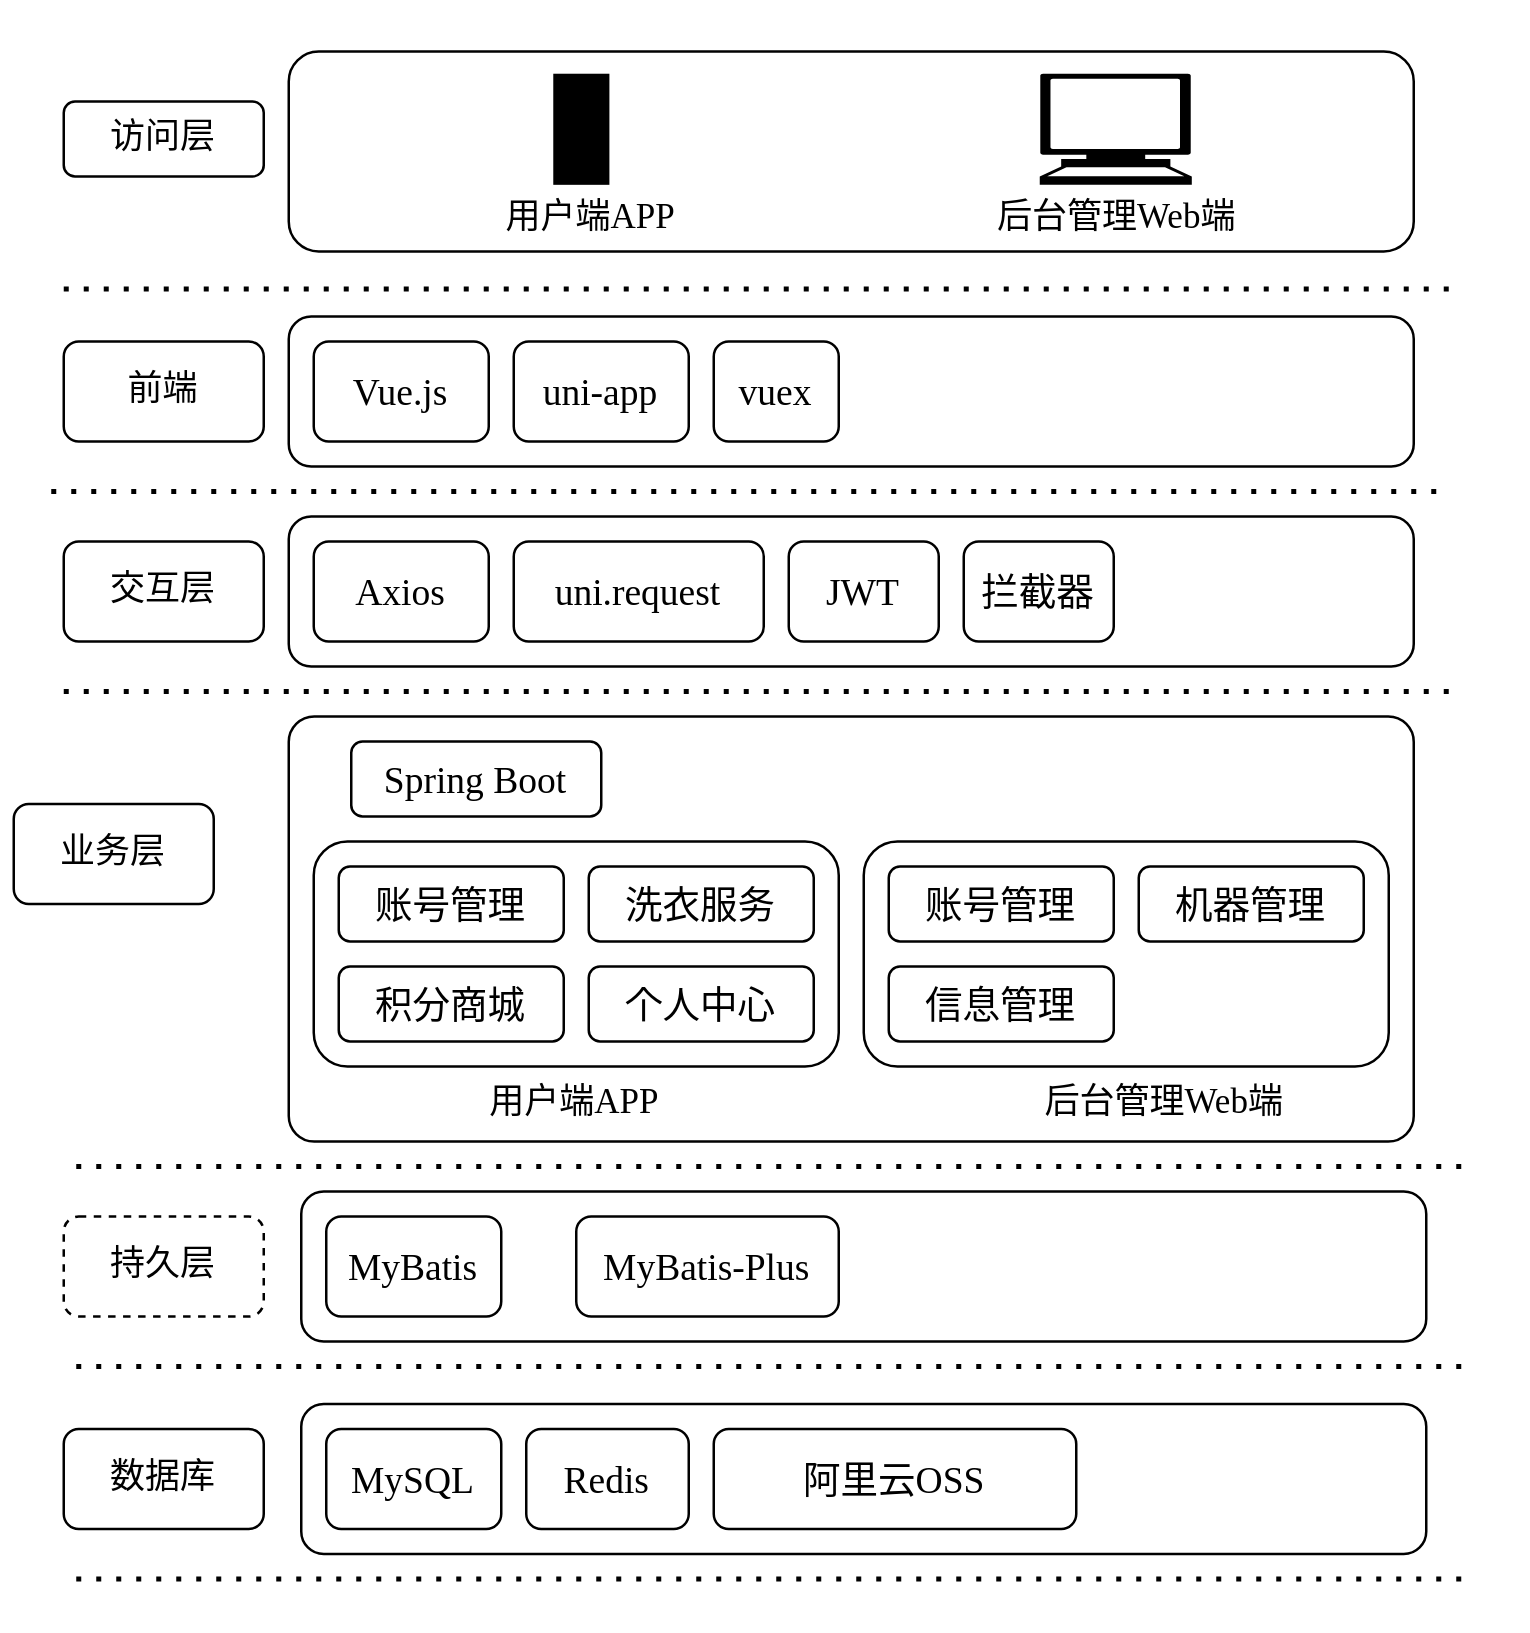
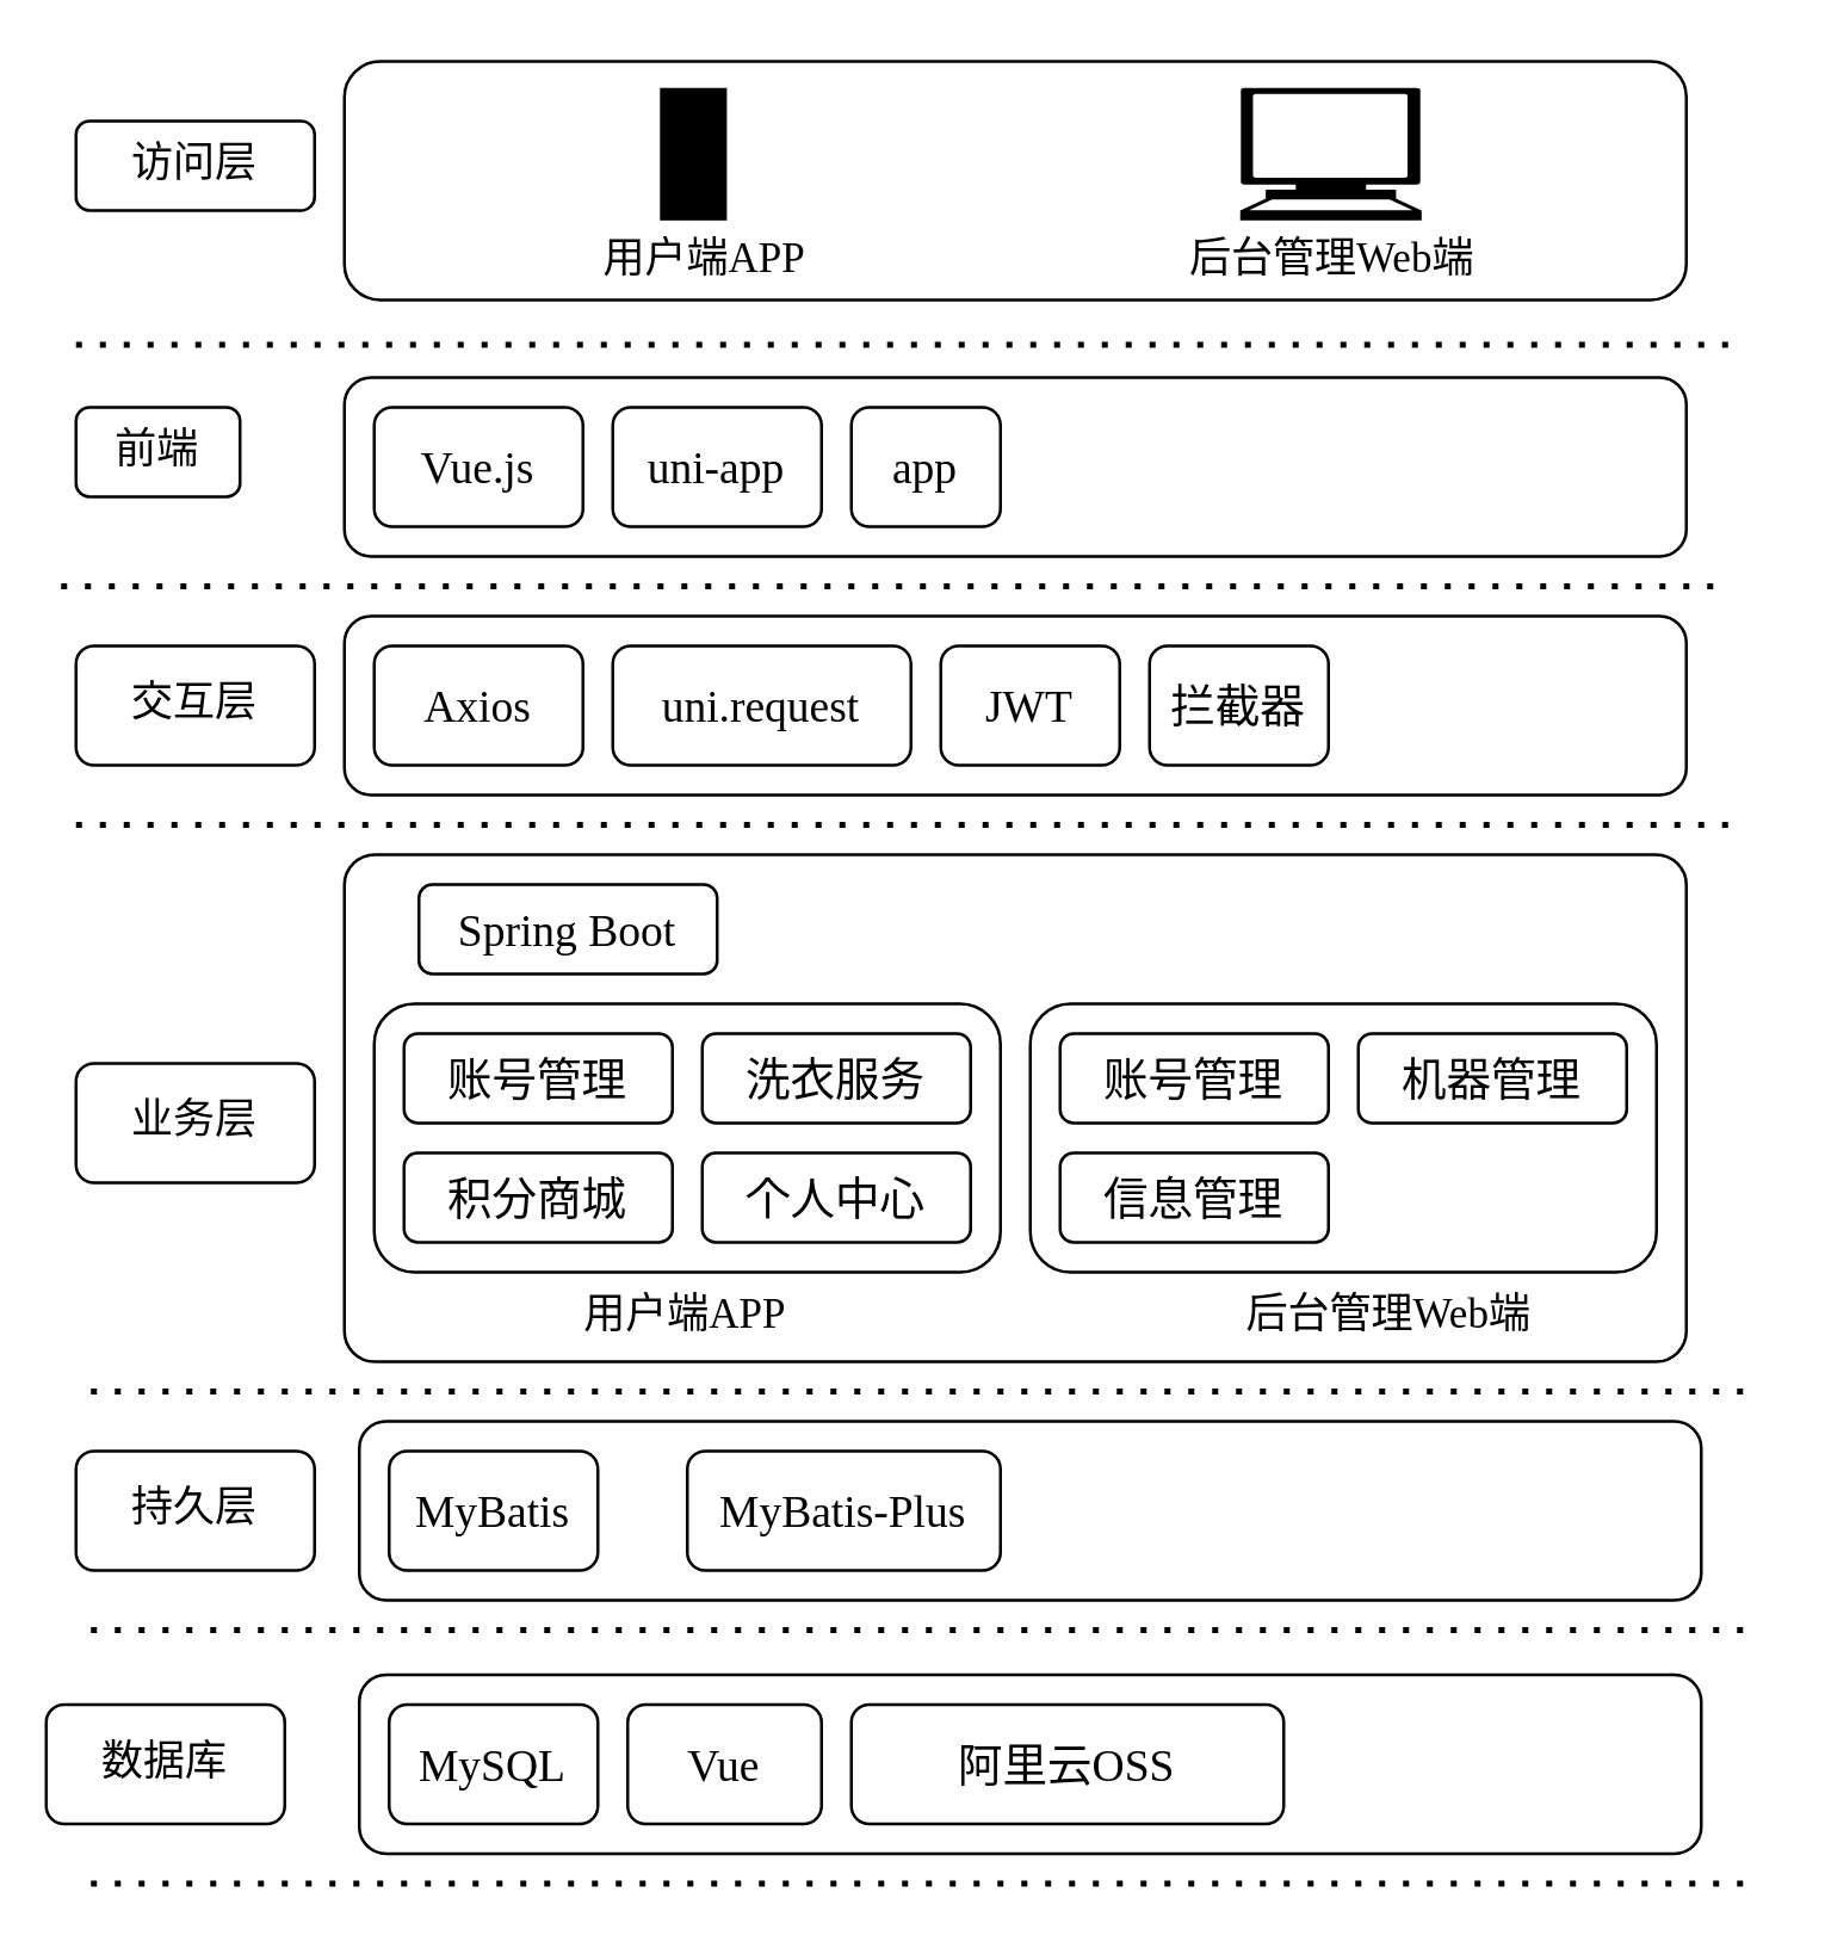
  <mxCell id="0" />
  <mxCell id="1" parent="0" />
  <mxCell id="2" value="&lt;font style=&quot;font-size: 14px;&quot; face=&quot;宋体&quot;&gt;访问层&lt;/font&gt;" style="rounded=1;whiteSpace=wrap;html=1;" vertex="1" parent="1"><mxGeometry x="25" y="40" width="80" height="30" as="geometry" /></mxCell>
  <mxCell id="3" value="&lt;font face=&quot;宋体&quot;&gt;&lt;span style=&quot;font-size: 14px;&quot;&gt;交互层&lt;/span&gt;&lt;/font&gt;" style="rounded=1;whiteSpace=wrap;html=1;" vertex="1" parent="1"><mxGeometry x="25" y="216" width="80" height="40" as="geometry" /></mxCell>
  <mxCell id="4" value="" style="rounded=1;whiteSpace=wrap;html=1;" vertex="1" parent="1"><mxGeometry x="115" y="126" width="450" height="60" as="geometry" /></mxCell>
  <mxCell id="5" value="Vue.js" style="rounded=1;whiteSpace=wrap;html=1;align=center;verticalAlign=middle;fontFamily=宋体;fontSize=15;fontColor=default;fillColor=none;gradientColor=none;" vertex="1" parent="1"><mxGeometry x="125" y="136" width="70" height="40" as="geometry" /></mxCell>
  <mxCell id="6" value="uni-app" style="rounded=1;whiteSpace=wrap;html=1;align=center;verticalAlign=middle;fontFamily=宋体;fontSize=15;fontColor=default;fillColor=none;gradientColor=none;" vertex="1" parent="1"><mxGeometry x="205" y="136" width="70" height="40" as="geometry" /></mxCell>
  <mxCell id="7" value="" style="endArrow=none;dashed=1;html=1;dashPattern=1 3;strokeWidth=2;rounded=0;fontFamily=宋体;fontSize=14;fontColor=default;" edge="1" parent="1"><mxGeometry width="50" height="50" relative="1" as="geometry"><mxPoint x="20" y="196" as="sourcePoint" /><mxPoint x="580" y="196" as="targetPoint" /></mxGeometry></mxCell>
  <mxCell id="8" value="" style="group" vertex="1" connectable="0" parent="1"><mxGeometry x="115" y="20" width="450" height="80" as="geometry" /></mxCell>
  <mxCell id="9" value="" style="rounded=1;whiteSpace=wrap;html=1;" vertex="1" parent="8"><mxGeometry width="450" height="80" as="geometry" /></mxCell>
  <mxCell id="10" value="" style="group" vertex="1" connectable="0" parent="8"><mxGeometry x="74.347" y="8.889" width="328.378" height="71.111" as="geometry" /></mxCell>
  <mxCell id="11" value="" style="sketch=0;verticalLabelPosition=bottom;sketch=0;aspect=fixed;html=1;verticalAlign=top;strokeColor=none;fillColor=#000000;align=center;outlineConnect=0;pointerEvents=1;shape=mxgraph.citrix2.mobile;" vertex="1" parent="10"><mxGeometry x="31.464" width="22.449" height="44.444" as="geometry" /></mxCell>
  <mxCell id="12" value="" style="shape=mxgraph.signs.tech.computer;html=1;pointerEvents=1;fillColor=#000000;strokeColor=none;verticalLabelPosition=bottom;verticalAlign=top;align=center;" vertex="1" parent="10"><mxGeometry x="226.058" width="60.811" height="44.444" as="geometry" /></mxCell>
  <mxCell id="13" value="用户端APP" style="text;html=1;align=center;verticalAlign=middle;whiteSpace=wrap;rounded=0;fontFamily=宋体;fontSize=14;fontColor=default;" vertex="1" parent="10"><mxGeometry y="44.444" width="93.649" height="26.667" as="geometry" /></mxCell>
  <mxCell id="14" value="后台管理Web端" style="text;html=1;align=center;verticalAlign=middle;whiteSpace=wrap;rounded=0;fontFamily=宋体;fontSize=14;fontColor=default;" vertex="1" parent="10"><mxGeometry x="197.477" y="44.444" width="118.739" height="26.667" as="geometry" /></mxCell>
- <mxCell id="15" value="&lt;font style=&quot;font-size: 14px;&quot; face=&quot;宋体&quot;&gt;前端&lt;/font&gt;" style="rounded=1;whiteSpace=wrap;html=1;" vertex="1" parent="1"><mxGeometry x="25" y="136" width="80" height="40" as="geometry" /></mxCell>
+ <mxCell id="15" value="&lt;font style=&quot;font-size: 14px;&quot; face=&quot;宋体&quot;&gt;前端&lt;/font&gt;" style="rounded=1;whiteSpace=wrap;html=1;" vertex="1" parent="1"><mxGeometry x="25" y="136" width="55" height="30" as="geometry" /></mxCell>
  <mxCell id="16" value="" style="rounded=1;whiteSpace=wrap;html=1;" vertex="1" parent="1"><mxGeometry x="115" y="206" width="450" height="60" as="geometry" /></mxCell>
  <mxCell id="17" value="JWT" style="rounded=1;whiteSpace=wrap;html=1;align=center;verticalAlign=middle;fontFamily=宋体;fontSize=15;fontColor=default;fillColor=none;gradientColor=none;" vertex="1" parent="1"><mxGeometry x="315" y="216" width="60" height="40" as="geometry" /></mxCell>
  <mxCell id="18" value="Axios" style="rounded=1;whiteSpace=wrap;html=1;align=center;verticalAlign=middle;fontFamily=宋体;fontSize=15;fontColor=default;fillColor=none;gradientColor=none;" vertex="1" parent="1"><mxGeometry x="125" y="216" width="70" height="40" as="geometry" /></mxCell>
- <mxCell id="19" value="vuex" style="rounded=1;whiteSpace=wrap;html=1;align=center;verticalAlign=middle;fontFamily=宋体;fontSize=15;fontColor=default;fillColor=none;gradientColor=none;" vertex="1" parent="1"><mxGeometry x="285" y="136" width="50" height="40" as="geometry" /></mxCell>
+ <mxCell id="19" value="app" style="rounded=1;whiteSpace=wrap;html=1;align=center;verticalAlign=middle;fontFamily=宋体;fontSize=15;fontColor=default;fillColor=none;gradientColor=none;" vertex="1" parent="1"><mxGeometry x="285" y="136" width="50" height="40" as="geometry" /></mxCell>
  <mxCell id="20" value="" style="endArrow=none;dashed=1;html=1;dashPattern=1 3;strokeWidth=2;rounded=0;fontFamily=宋体;fontSize=14;fontColor=default;" edge="1" parent="1"><mxGeometry width="50" height="50" relative="1" as="geometry"><mxPoint x="25" y="276" as="sourcePoint" /><mxPoint x="585" y="276" as="targetPoint" /></mxGeometry></mxCell>
  <mxCell id="21" value="uni.request" style="rounded=1;whiteSpace=wrap;html=1;align=center;verticalAlign=middle;fontFamily=宋体;fontSize=15;fontColor=default;fillColor=none;gradientColor=none;" vertex="1" parent="1"><mxGeometry x="205" y="216" width="100" height="40" as="geometry" /></mxCell>
  <mxCell id="22" value="拦截器" style="rounded=1;whiteSpace=wrap;html=1;align=center;verticalAlign=middle;fontFamily=宋体;fontSize=15;fontColor=default;fillColor=none;gradientColor=none;" vertex="1" parent="1"><mxGeometry x="385" y="216" width="60" height="40" as="geometry" /></mxCell>
- <mxCell id="23" value="&lt;font face=&quot;宋体&quot;&gt;&lt;span style=&quot;font-size: 14px;&quot;&gt;业务层&lt;/span&gt;&lt;/font&gt;" style="rounded=1;whiteSpace=wrap;html=1;" vertex="1" parent="1"><mxGeometry x="5" y="321" width="80" height="40" as="geometry" /></mxCell>
+ <mxCell id="23" value="&lt;font face=&quot;宋体&quot;&gt;&lt;span style=&quot;font-size: 14px;&quot;&gt;业务层&lt;/span&gt;&lt;/font&gt;" style="rounded=1;whiteSpace=wrap;html=1;" vertex="1" parent="1"><mxGeometry x="25" y="356" width="80" height="40" as="geometry" /></mxCell>
  <mxCell id="24" value="" style="rounded=1;whiteSpace=wrap;html=1;arcSize=6;" vertex="1" parent="1"><mxGeometry x="115" y="286" width="450" height="170" as="geometry" /></mxCell>
  <mxCell id="25" value="" style="endArrow=none;dashed=1;html=1;dashPattern=1 3;strokeWidth=2;rounded=0;fontFamily=宋体;fontSize=14;fontColor=default;" edge="1" parent="1"><mxGeometry width="50" height="50" relative="1" as="geometry"><mxPoint x="25" y="115" as="sourcePoint" /><mxPoint x="585" y="115" as="targetPoint" /></mxGeometry></mxCell>
  <mxCell id="26" value="Spring Boot" style="rounded=1;whiteSpace=wrap;html=1;align=center;verticalAlign=middle;fontFamily=宋体;fontSize=15;fontColor=default;fillColor=none;gradientColor=none;" vertex="1" parent="1"><mxGeometry x="140" y="296" width="100" height="30" as="geometry" /></mxCell>
  <mxCell id="27" value="后台管理Web端" style="text;html=1;align=center;verticalAlign=middle;whiteSpace=wrap;rounded=0;fontFamily=宋体;fontSize=14;fontColor=default;" vertex="1" parent="1"><mxGeometry x="405" y="426" width="121" height="30" as="geometry" /></mxCell>
  <mxCell id="28" value="" style="group" vertex="1" connectable="0" parent="1"><mxGeometry x="125" y="336" width="210" height="90" as="geometry" /></mxCell>
  <mxCell id="29" value="" style="rounded=1;whiteSpace=wrap;html=1;align=center;verticalAlign=middle;fontFamily=宋体;fontSize=15;fontColor=default;fillColor=none;gradientColor=none;" vertex="1" parent="28"><mxGeometry width="210" height="90" as="geometry" /></mxCell>
  <mxCell id="30" value="积分商城" style="rounded=1;whiteSpace=wrap;html=1;align=center;verticalAlign=middle;fontFamily=宋体;fontSize=15;fontColor=default;fillColor=none;gradientColor=none;" vertex="1" parent="28"><mxGeometry x="10" y="50" width="90" height="30" as="geometry" /></mxCell>
  <mxCell id="31" value="洗衣服务" style="rounded=1;whiteSpace=wrap;html=1;align=center;verticalAlign=middle;fontFamily=宋体;fontSize=15;fontColor=default;fillColor=none;gradientColor=none;" vertex="1" parent="28"><mxGeometry x="110" y="10" width="90" height="30" as="geometry" /></mxCell>
  <mxCell id="32" value="账号管理" style="rounded=1;whiteSpace=wrap;html=1;align=center;verticalAlign=middle;fontFamily=宋体;fontSize=15;fontColor=default;fillColor=none;gradientColor=none;" vertex="1" parent="28"><mxGeometry x="10" y="10" width="90" height="30" as="geometry" /></mxCell>
  <mxCell id="33" value="个人中心" style="rounded=1;whiteSpace=wrap;html=1;align=center;verticalAlign=middle;fontFamily=宋体;fontSize=15;fontColor=default;fillColor=none;gradientColor=none;" vertex="1" parent="28"><mxGeometry x="110" y="50" width="90" height="30" as="geometry" /></mxCell>
  <mxCell id="34" value="" style="group" vertex="1" connectable="0" parent="1"><mxGeometry x="345" y="336" width="210" height="90" as="geometry" /></mxCell>
  <mxCell id="35" value="" style="rounded=1;whiteSpace=wrap;html=1;align=center;verticalAlign=middle;fontFamily=宋体;fontSize=15;fontColor=default;fillColor=none;gradientColor=none;" vertex="1" parent="34"><mxGeometry width="210" height="90" as="geometry" /></mxCell>
  <mxCell id="36" value="信息管理" style="rounded=1;whiteSpace=wrap;html=1;align=center;verticalAlign=middle;fontFamily=宋体;fontSize=15;fontColor=default;fillColor=none;gradientColor=none;" vertex="1" parent="34"><mxGeometry x="10" y="50" width="90" height="30" as="geometry" /></mxCell>
  <mxCell id="37" value="机器管理" style="rounded=1;whiteSpace=wrap;html=1;align=center;verticalAlign=middle;fontFamily=宋体;fontSize=15;fontColor=default;fillColor=none;gradientColor=none;" vertex="1" parent="34"><mxGeometry x="110" y="10" width="90" height="30" as="geometry" /></mxCell>
  <mxCell id="38" value="账号管理" style="rounded=1;whiteSpace=wrap;html=1;align=center;verticalAlign=middle;fontFamily=宋体;fontSize=15;fontColor=default;fillColor=none;gradientColor=none;" vertex="1" parent="34"><mxGeometry x="10" y="10" width="90" height="30" as="geometry" /></mxCell>
  <mxCell id="39" value="用户端APP" style="text;html=1;align=center;verticalAlign=middle;whiteSpace=wrap;rounded=0;fontFamily=宋体;fontSize=14;fontColor=default;" vertex="1" parent="1"><mxGeometry x="184" y="426" width="91" height="30" as="geometry" /></mxCell>
  <mxCell id="40" value="" style="endArrow=none;dashed=1;html=1;dashPattern=1 3;strokeWidth=2;rounded=0;fontFamily=宋体;fontSize=14;fontColor=default;" edge="1" parent="1"><mxGeometry width="50" height="50" relative="1" as="geometry"><mxPoint x="30" y="466" as="sourcePoint" /><mxPoint x="590" y="466" as="targetPoint" /></mxGeometry></mxCell>
- <mxCell id="41" value="&lt;font face=&quot;宋体&quot;&gt;&lt;span style=&quot;font-size: 14px;&quot;&gt;持久层&lt;/span&gt;&lt;/font&gt;" style="rounded=1;whiteSpace=wrap;html=1;dashed=1;" vertex="1" parent="1"><mxGeometry x="25" y="486" width="80" height="40" as="geometry" /></mxCell>
+ <mxCell id="41" value="&lt;font face=&quot;宋体&quot;&gt;&lt;span style=&quot;font-size: 14px;&quot;&gt;持久层&lt;/span&gt;&lt;/font&gt;" style="rounded=1;whiteSpace=wrap;html=1;" vertex="1" parent="1"><mxGeometry x="25" y="486" width="80" height="40" as="geometry" /></mxCell>
  <mxCell id="42" value="" style="rounded=1;whiteSpace=wrap;html=1;" vertex="1" parent="1"><mxGeometry x="120" y="476" width="450" height="60" as="geometry" /></mxCell>
  <mxCell id="43" value="MyBatis" style="rounded=1;whiteSpace=wrap;html=1;align=center;verticalAlign=middle;fontFamily=宋体;fontSize=15;fontColor=default;fillColor=none;gradientColor=none;" vertex="1" parent="1"><mxGeometry x="130" y="486" width="70" height="40" as="geometry" /></mxCell>
  <mxCell id="44" value="MyBatis-Plus" style="rounded=1;whiteSpace=wrap;html=1;align=center;verticalAlign=middle;fontFamily=宋体;fontSize=15;fontColor=default;fillColor=none;gradientColor=none;" vertex="1" parent="1"><mxGeometry x="230" y="486" width="105" height="40" as="geometry" /></mxCell>
  <mxCell id="45" value="" style="endArrow=none;dashed=1;html=1;dashPattern=1 3;strokeWidth=2;rounded=0;fontFamily=宋体;fontSize=14;fontColor=default;" edge="1" parent="1"><mxGeometry width="50" height="50" relative="1" as="geometry"><mxPoint x="30" y="546" as="sourcePoint" /><mxPoint x="590" y="546" as="targetPoint" /></mxGeometry></mxCell>
- <mxCell id="46" value="&lt;font face=&quot;宋体&quot;&gt;&lt;span style=&quot;font-size: 14px;&quot;&gt;数据库&lt;/span&gt;&lt;/font&gt;" style="rounded=1;whiteSpace=wrap;html=1;" vertex="1" parent="1"><mxGeometry x="25" y="571" width="80" height="40" as="geometry" /></mxCell>
+ <mxCell id="46" value="&lt;font face=&quot;宋体&quot;&gt;&lt;span style=&quot;font-size: 14px;&quot;&gt;数据库&lt;/span&gt;&lt;/font&gt;" style="rounded=1;whiteSpace=wrap;html=1;" vertex="1" parent="1"><mxGeometry x="15" y="571" width="80" height="40" as="geometry" /></mxCell>
  <mxCell id="47" value="" style="rounded=1;whiteSpace=wrap;html=1;" vertex="1" parent="1"><mxGeometry x="120" y="561" width="450" height="60" as="geometry" /></mxCell>
  <mxCell id="48" value="MySQL" style="rounded=1;whiteSpace=wrap;html=1;align=center;verticalAlign=middle;fontFamily=宋体;fontSize=15;fontColor=default;fillColor=none;gradientColor=none;" vertex="1" parent="1"><mxGeometry x="130" y="571" width="70" height="40" as="geometry" /></mxCell>
- <mxCell id="49" value="Redis" style="rounded=1;whiteSpace=wrap;html=1;align=center;verticalAlign=middle;fontFamily=宋体;fontSize=15;fontColor=default;fillColor=none;gradientColor=none;" vertex="1" parent="1"><mxGeometry x="210" y="571" width="65" height="40" as="geometry" /></mxCell>
+ <mxCell id="49" value="Vue" style="rounded=1;whiteSpace=wrap;html=1;align=center;verticalAlign=middle;fontFamily=宋体;fontSize=15;fontColor=default;fillColor=none;gradientColor=none;" vertex="1" parent="1"><mxGeometry x="210" y="571" width="65" height="40" as="geometry" /></mxCell>
  <mxCell id="50" value="" style="endArrow=none;dashed=1;html=1;dashPattern=1 3;strokeWidth=2;rounded=0;fontFamily=宋体;fontSize=14;fontColor=default;" edge="1" parent="1"><mxGeometry width="50" height="50" relative="1" as="geometry"><mxPoint x="30" y="631" as="sourcePoint" /><mxPoint x="590" y="631" as="targetPoint" /></mxGeometry></mxCell>
  <mxCell id="51" value="阿里云OSS" style="rounded=1;whiteSpace=wrap;html=1;align=center;verticalAlign=middle;fontFamily=宋体;fontSize=15;fontColor=default;fillColor=none;gradientColor=none;" vertex="1" parent="1"><mxGeometry x="285" y="571" width="145" height="40" as="geometry" /></mxCell>
